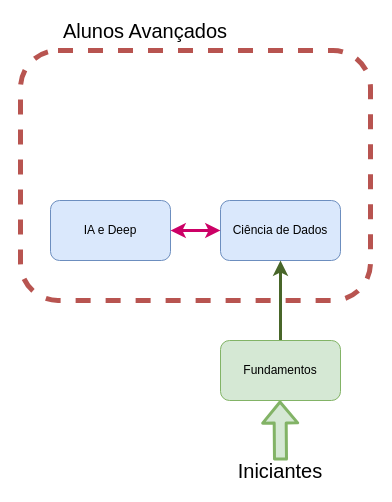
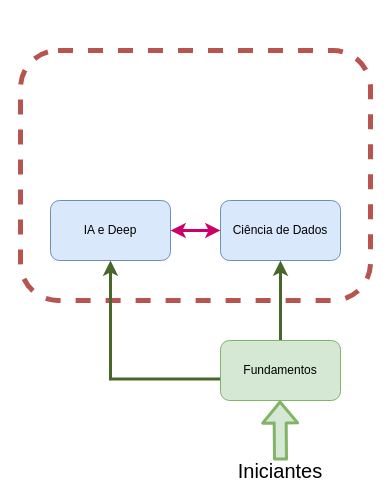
  <mxCell id="0" />
  <mxCell id="1" parent="0" />
  <mxCell id="2" value="" style="rounded=1;whiteSpace=wrap;html=1;fontSize=20;strokeColor=#b85450;fillColor=none;strokeWidth=5;dashed=1;" parent="1" vertex="1"><mxGeometry x="20" y="50" width="350" height="250" as="geometry" /></mxCell>
  <mxCell id="3" value="IA e Deep" style="rounded=1;whiteSpace=wrap;html=1;fillColor=#dae8fc;strokeColor=#6c8ebf;" parent="1" vertex="1"><mxGeometry x="50" y="200" width="120" height="60" as="geometry" /></mxCell>
  <mxCell id="4" value="Ciência de Dados" style="rounded=1;whiteSpace=wrap;html=1;fillColor=#dae8fc;strokeColor=#6c8ebf;" parent="1" vertex="1"><mxGeometry x="220" y="200" width="120" height="60" as="geometry" /></mxCell>
+ <mxCell id="5" style="edgeStyle=orthogonalEdgeStyle;rounded=0;orthogonalLoop=1;jettySize=auto;html=1;entryX=0.5;entryY=1;entryDx=0;entryDy=0;exitX=0.017;exitY=0.64;exitDx=0;exitDy=0;exitPerimeter=0;strokeWidth=3;strokeColor=#486629;" parent="1" source="7" target="3" edge="1"><mxGeometry relative="1" as="geometry"><mxPoint x="150" y="340" as="sourcePoint" /></mxGeometry></mxCell>
  <mxCell id="6" value="" style="edgeStyle=orthogonalEdgeStyle;rounded=0;orthogonalLoop=1;jettySize=auto;html=1;exitX=0.5;exitY=0;exitDx=0;exitDy=0;strokeWidth=3;strokeColor=#486629;" parent="1" source="7" target="4" edge="1"><mxGeometry relative="1" as="geometry"><mxPoint x="300" y="320" as="sourcePoint" /></mxGeometry></mxCell>
  <mxCell id="7" value="Fundamentos" style="rounded=1;whiteSpace=wrap;html=1;fillColor=#d5e8d4;strokeColor=#82b366;" parent="1" vertex="1"><mxGeometry x="220" y="340" width="120" height="60" as="geometry" /></mxCell>
  <mxCell id="8" value="" style="endArrow=classic;startArrow=classic;html=1;exitX=1;exitY=0.5;exitDx=0;exitDy=0;entryX=0;entryY=0.5;entryDx=0;entryDy=0;strokeColor=#CC0066;strokeWidth=3;" parent="1" source="3" target="4" edge="1"><mxGeometry width="50" height="50" relative="1" as="geometry"><mxPoint x="290" y="320" as="sourcePoint" /><mxPoint x="230" y="240" as="targetPoint" /></mxGeometry></mxCell>
  <mxCell id="9" value="" style="shape=flexArrow;endArrow=classic;html=1;strokeColor=#82b366;strokeWidth=3;fillColor=#d5e8d4;" parent="1" edge="1"><mxGeometry width="50" height="50" relative="1" as="geometry"><mxPoint x="280" y="460" as="sourcePoint" /><mxPoint x="279.5" y="400" as="targetPoint" /></mxGeometry></mxCell>
  <mxCell id="10" value="Iniciantes" style="text;html=1;strokeColor=none;fillColor=none;align=center;verticalAlign=middle;whiteSpace=wrap;rounded=0;fontSize=20;" parent="1" vertex="1"><mxGeometry x="260" y="460" width="40" height="20" as="geometry" /></mxCell>
- <mxCell id="11" value="Alunos Avançados" style="text;html=1;strokeColor=none;fillColor=none;align=center;verticalAlign=middle;whiteSpace=wrap;rounded=0;dashed=1;fontSize=20;" parent="1" vertex="1"><mxGeometry x="50" y="20" width="190" height="20" as="geometry" /></mxCell>
